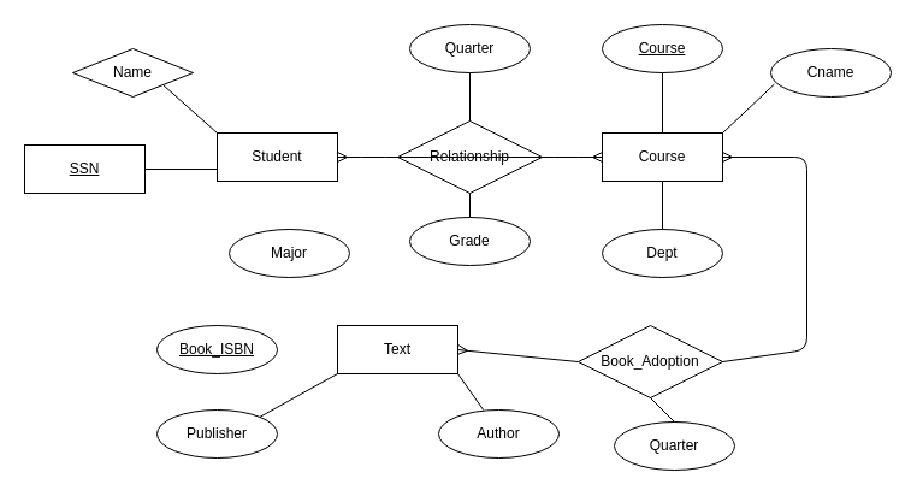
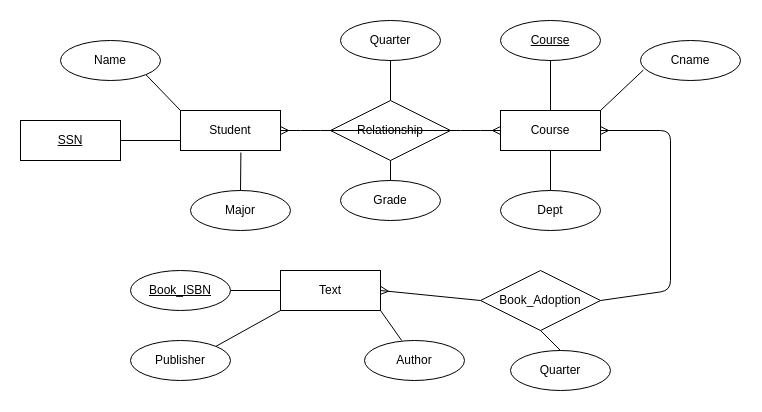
  <mxCell id="0" />
  <mxCell id="1" parent="0" />
  <mxCell id="2" value="Student" style="whiteSpace=wrap;html=1;align=center;" vertex="1" parent="1"><mxGeometry x="180" y="110" width="100" height="40" as="geometry" /></mxCell>
  <mxCell id="3" value="SSN" style="whiteSpace=wrap;html=1;align=center;fontStyle=4;rounded=0;" vertex="1" parent="1"><mxGeometry x="20" y="120" width="100" height="40" as="geometry" /></mxCell>
  <mxCell id="4" value="Major" style="ellipse;whiteSpace=wrap;html=1;align=center;" vertex="1" parent="1"><mxGeometry x="190" y="190" width="100" height="40" as="geometry" /></mxCell>
  <mxCell id="5" value="" style="endArrow=none;html=1;rounded=0;exitX=0;exitY=0;exitDx=0;exitDy=0;entryX=1;entryY=1;entryDx=0;entryDy=0;" edge="1" parent="1" source="2" target="8"><mxGeometry relative="1" as="geometry"><mxPoint x="370" y="200" as="sourcePoint" /><mxPoint x="165.2" y="84" as="targetPoint" /></mxGeometry></mxCell>
  <mxCell id="6" value="" style="endArrow=none;html=1;rounded=0;exitX=1;exitY=0.5;exitDx=0;exitDy=0;entryX=0;entryY=0.75;entryDx=0;entryDy=0;" edge="1" parent="1" source="3" target="2"><mxGeometry relative="1" as="geometry"><mxPoint x="370" y="200" as="sourcePoint" /><mxPoint x="530" y="200" as="targetPoint" /></mxGeometry></mxCell>
- <mxCell id="8" value="Name" style="rhombus;whiteSpace=wrap;html=1;align=center;" vertex="1" parent="1"><mxGeometry x="60" y="40" width="100" height="40" as="geometry" /></mxCell>
+ <mxCell id="7" value="" style="endArrow=none;html=1;rounded=0;exitX=0.5;exitY=0;exitDx=0;exitDy=0;entryX=0.604;entryY=1.05;entryDx=0;entryDy=0;entryPerimeter=0;" edge="1" parent="1" source="4" target="2"><mxGeometry relative="1" as="geometry"><mxPoint x="370" y="200" as="sourcePoint" /><mxPoint x="530" y="200" as="targetPoint" /></mxGeometry></mxCell>
+ <mxCell id="8" value="Name" style="ellipse;whiteSpace=wrap;html=1;align=center;" vertex="1" parent="1"><mxGeometry x="60" y="40" width="100" height="40" as="geometry" /></mxCell>
  <mxCell id="9" value="Relationship" style="shape=rhombus;perimeter=rhombusPerimeter;whiteSpace=wrap;html=1;align=center;" vertex="1" parent="1"><mxGeometry x="330" y="100" width="120" height="60" as="geometry" /></mxCell>
  <mxCell id="10" value="" style="edgeStyle=entityRelationEdgeStyle;fontSize=12;html=1;endArrow=ERmany;startArrow=ERmany;exitX=1;exitY=0.5;exitDx=0;exitDy=0;" edge="1" parent="1" source="2" target="11"><mxGeometry width="100" height="100" relative="1" as="geometry"><mxPoint x="400" y="250" as="sourcePoint" /><mxPoint x="540" y="130" as="targetPoint" /></mxGeometry></mxCell>
  <mxCell id="11" value="Course" style="whiteSpace=wrap;html=1;align=center;" vertex="1" parent="1"><mxGeometry x="500" y="110" width="100" height="40" as="geometry" /></mxCell>
  <mxCell id="12" value="Grade" style="ellipse;whiteSpace=wrap;html=1;align=center;fontSize=12;" vertex="1" parent="1"><mxGeometry x="340" y="180" width="100" height="40" as="geometry" /></mxCell>
  <mxCell id="13" value="Quarter" style="ellipse;whiteSpace=wrap;html=1;align=center;fontSize=12;" vertex="1" parent="1"><mxGeometry x="340" y="20" width="100" height="40" as="geometry" /></mxCell>
  <mxCell id="14" value="" style="endArrow=none;html=1;rounded=0;fontSize=12;entryX=0.5;entryY=1;entryDx=0;entryDy=0;" edge="1" parent="1" target="13"><mxGeometry relative="1" as="geometry"><mxPoint x="390" y="100" as="sourcePoint" /><mxPoint x="530" y="200" as="targetPoint" /></mxGeometry></mxCell>
  <mxCell id="15" value="" style="endArrow=none;html=1;rounded=0;fontSize=12;entryX=0.5;entryY=1;entryDx=0;entryDy=0;" edge="1" parent="1" target="9"><mxGeometry relative="1" as="geometry"><mxPoint x="390" y="180" as="sourcePoint" /><mxPoint x="530" y="200" as="targetPoint" /></mxGeometry></mxCell>
  <mxCell id="16" value="Course" style="ellipse;whiteSpace=wrap;html=1;align=center;fontStyle=4;fontSize=12;" vertex="1" parent="1"><mxGeometry x="500" y="20" width="100" height="40" as="geometry" /></mxCell>
  <mxCell id="17" value="Cname" style="ellipse;whiteSpace=wrap;html=1;align=center;fontSize=12;" vertex="1" parent="1"><mxGeometry x="640" y="40" width="100" height="40" as="geometry" /></mxCell>
  <mxCell id="18" value="Dept" style="ellipse;whiteSpace=wrap;html=1;align=center;fontSize=12;" vertex="1" parent="1"><mxGeometry x="500" y="190" width="100" height="40" as="geometry" /></mxCell>
  <mxCell id="19" value="" style="endArrow=none;html=1;rounded=0;fontSize=12;entryX=0.5;entryY=1;entryDx=0;entryDy=0;exitX=0.5;exitY=0;exitDx=0;exitDy=0;" edge="1" parent="1" source="11" target="16"><mxGeometry relative="1" as="geometry"><mxPoint x="370" y="200" as="sourcePoint" /><mxPoint x="530" y="200" as="targetPoint" /></mxGeometry></mxCell>
  <mxCell id="20" value="" style="endArrow=none;html=1;rounded=0;fontSize=12;entryX=0.028;entryY=0.74;entryDx=0;entryDy=0;entryPerimeter=0;exitX=1;exitY=0;exitDx=0;exitDy=0;" edge="1" parent="1" source="11" target="17"><mxGeometry relative="1" as="geometry"><mxPoint x="370" y="200" as="sourcePoint" /><mxPoint x="530" y="200" as="targetPoint" /></mxGeometry></mxCell>
  <mxCell id="21" value="" style="endArrow=none;html=1;rounded=0;fontSize=12;entryX=0.5;entryY=0;entryDx=0;entryDy=0;exitX=0.5;exitY=1;exitDx=0;exitDy=0;" edge="1" parent="1" source="11" target="18"><mxGeometry relative="1" as="geometry"><mxPoint x="370" y="200" as="sourcePoint" /><mxPoint x="530" y="200" as="targetPoint" /></mxGeometry></mxCell>
  <mxCell id="22" value="Book_Adoption" style="shape=rhombus;perimeter=rhombusPerimeter;whiteSpace=wrap;html=1;align=center;fontSize=12;direction=west;" vertex="1" parent="1"><mxGeometry x="480" y="270" width="120" height="60" as="geometry" /></mxCell>
  <mxCell id="23" value="Quarter" style="ellipse;whiteSpace=wrap;html=1;align=center;fontSize=12;" vertex="1" parent="1"><mxGeometry x="510" y="350" width="100" height="40" as="geometry" /></mxCell>
  <mxCell id="24" value="" style="endArrow=none;html=1;rounded=0;fontSize=12;entryX=0.5;entryY=0;entryDx=0;entryDy=0;exitX=0.5;exitY=0;exitDx=0;exitDy=0;" edge="1" parent="1" source="23" target="22"><mxGeometry relative="1" as="geometry"><mxPoint x="370" y="200" as="sourcePoint" /><mxPoint x="530" y="200" as="targetPoint" /></mxGeometry></mxCell>
  <mxCell id="25" value="Text" style="whiteSpace=wrap;html=1;align=center;fontSize=12;" vertex="1" parent="1"><mxGeometry x="280" y="270" width="100" height="40" as="geometry" /></mxCell>
  <mxCell id="26" value="Author" style="ellipse;whiteSpace=wrap;html=1;align=center;fontSize=12;" vertex="1" parent="1"><mxGeometry x="364" y="340" width="100" height="40" as="geometry" /></mxCell>
  <mxCell id="27" value="Publisher" style="ellipse;whiteSpace=wrap;html=1;align=center;fontSize=12;" vertex="1" parent="1"><mxGeometry x="130" y="340" width="100" height="40" as="geometry" /></mxCell>
  <mxCell id="28" value="Book_ISBN" style="ellipse;whiteSpace=wrap;html=1;align=center;fontStyle=4;fontSize=12;" vertex="1" parent="1"><mxGeometry x="130" y="270" width="100" height="40" as="geometry" /></mxCell>
+ <mxCell id="29" value="" style="endArrow=none;html=1;rounded=0;fontSize=12;exitX=1;exitY=0.5;exitDx=0;exitDy=0;entryX=0;entryY=0.5;entryDx=0;entryDy=0;" edge="1" parent="1" source="28" target="25"><mxGeometry relative="1" as="geometry"><mxPoint x="370" y="200" as="sourcePoint" /><mxPoint x="530" y="200" as="targetPoint" /></mxGeometry></mxCell>
  <mxCell id="30" value="" style="endArrow=none;html=1;rounded=0;fontSize=12;exitX=1;exitY=0;exitDx=0;exitDy=0;entryX=0;entryY=1;entryDx=0;entryDy=0;" edge="1" parent="1" source="27" target="25"><mxGeometry relative="1" as="geometry"><mxPoint x="370" y="200" as="sourcePoint" /><mxPoint x="530" y="200" as="targetPoint" /></mxGeometry></mxCell>
  <mxCell id="31" value="" style="endArrow=none;html=1;rounded=0;fontSize=12;exitX=1;exitY=1;exitDx=0;exitDy=0;entryX=0.372;entryY=0;entryDx=0;entryDy=0;entryPerimeter=0;" edge="1" parent="1" source="25" target="26"><mxGeometry relative="1" as="geometry"><mxPoint x="370" y="200" as="sourcePoint" /><mxPoint x="530" y="200" as="targetPoint" /></mxGeometry></mxCell>
  <mxCell id="32" value="" style="fontSize=12;html=1;endArrow=ERmany;shadow=0;exitX=1;exitY=0.5;exitDx=0;exitDy=0;elbow=vertical;entryX=1;entryY=0.5;entryDx=0;entryDy=0;" edge="1" parent="1" source="22" target="25"><mxGeometry width="100" height="100" relative="1" as="geometry"><mxPoint x="400" y="250" as="sourcePoint" /><mxPoint x="390" y="290" as="targetPoint" /></mxGeometry></mxCell>
  <mxCell id="33" value="" style="fontSize=12;html=1;endArrow=ERmany;shadow=0;strokeColor=#000000;entryX=1;entryY=0.5;entryDx=0;entryDy=0;exitX=0;exitY=0.5;exitDx=0;exitDy=0;" edge="1" parent="1" source="22" target="11"><mxGeometry width="100" height="100" relative="1" as="geometry"><mxPoint x="400" y="250" as="sourcePoint" /><mxPoint x="500" y="150" as="targetPoint" /><Array as="points"><mxPoint x="670" y="290" /><mxPoint x="670" y="130" /></Array></mxGeometry></mxCell>
